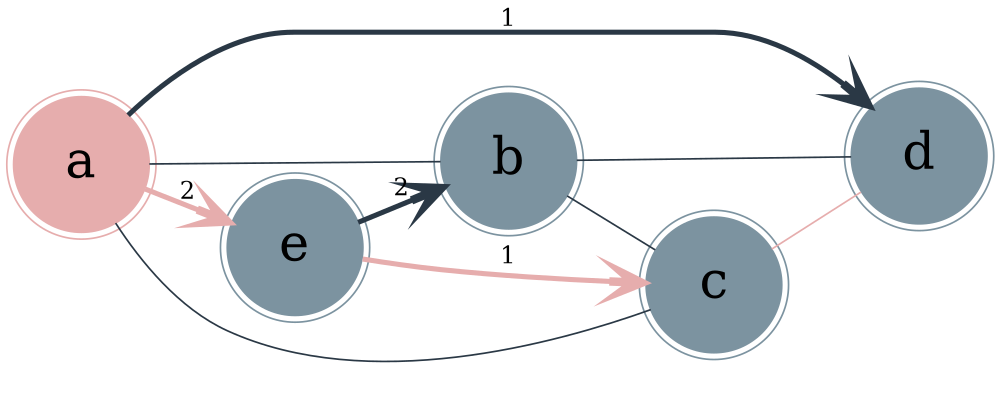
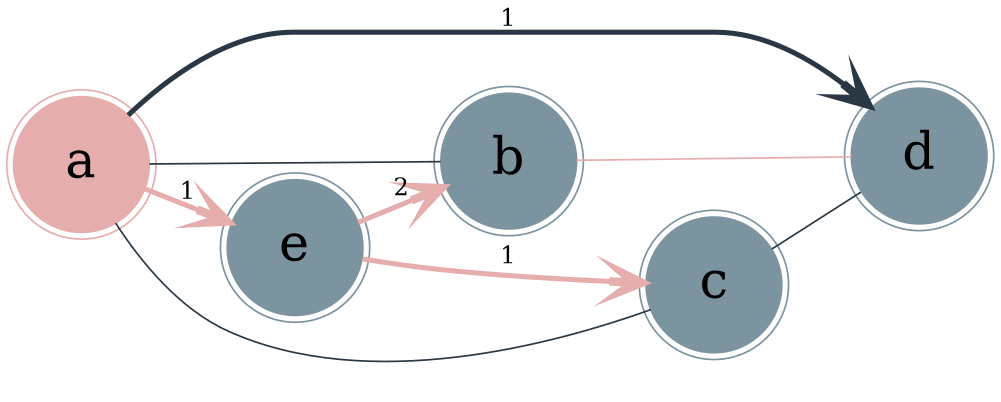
  digraph {
    mindist=3
    rankdir=LR
    node [arrowhead=none color="#7c93a0" fontsize=30 penwidth=1 shape=doublecircle style=filled]
    edge [arrowhead=none color="#2A3845" penwidth=1]
    a [color="#e6adad" height=1]
    b [height=1]
    c [height=1]
    d [height=1]
    e [height=1]
    a -> b [label=" "]
    a -> c [label=" "]
    a -> d [arrowhead=vee arrowsize=2 label=1 penwidth=3]
-   a -> e [arrowhead=vee arrowsize=2 color="#e6adad" label=2 penwidth=3]
-   b -> c [label=" "]
-   b -> d [label=" "]
-   c -> d [color="#e6adad" label=" "]
-   e -> b [arrowhead=vee arrowsize=2 label=2 penwidth=3]
+   a -> e [arrowhead=vee arrowsize=2 color="#e6adad" label=1 penwidth=3]
+   b -> d [color="#e6adad" label=" "]
+   c -> d [label=" "]
+   e -> b [arrowhead=vee arrowsize=2 color="#e6adad" label=2 penwidth=3]
    e -> c [arrowhead=vee arrowsize=2 color="#e6adad" label=1 penwidth=3]
  }
